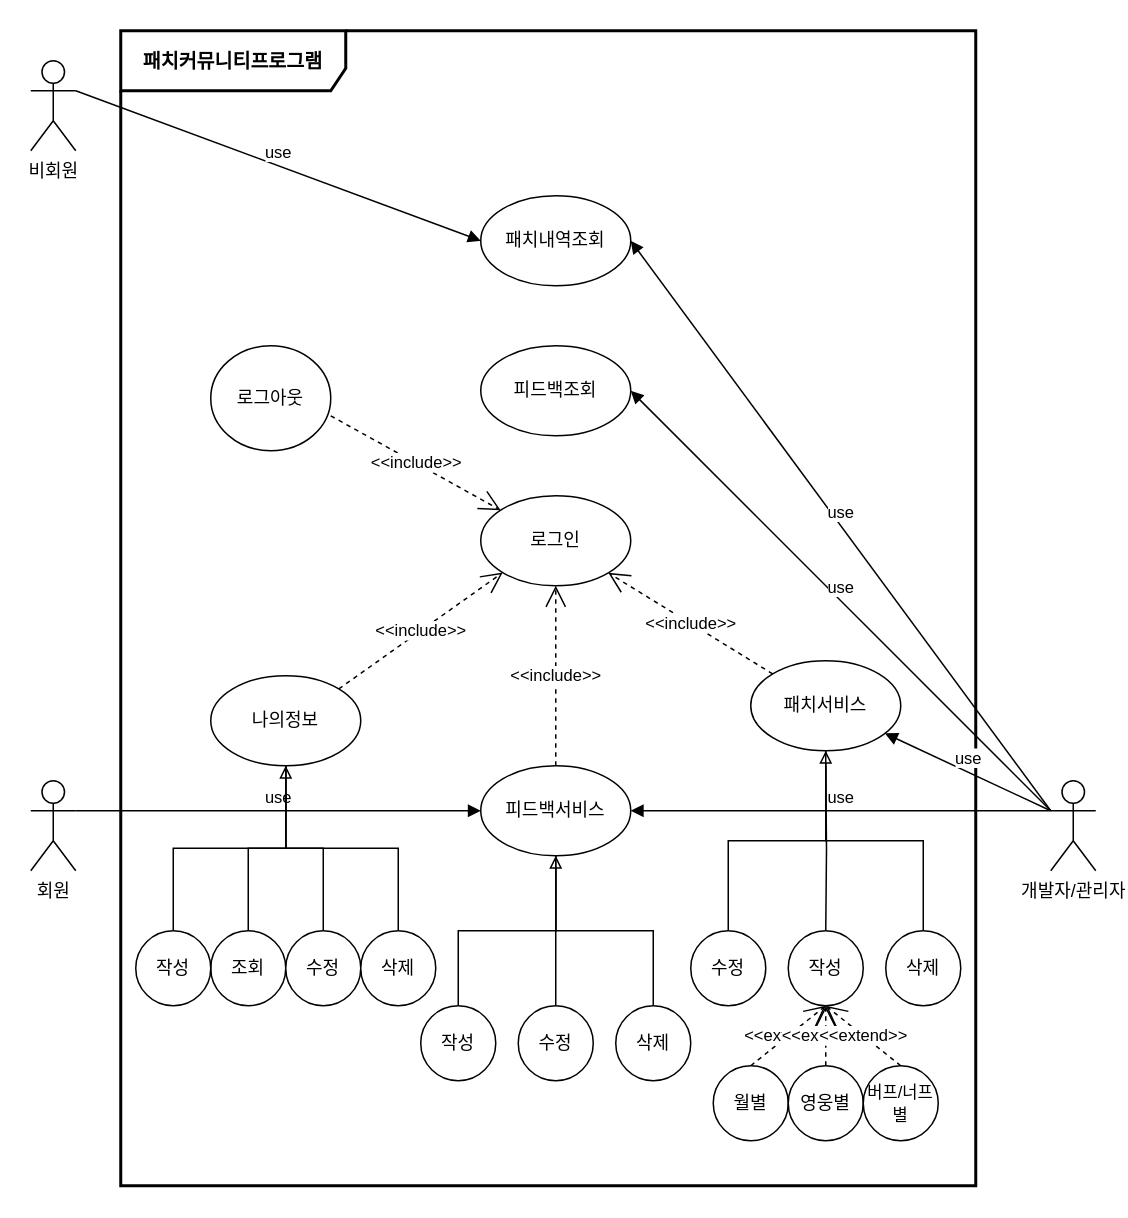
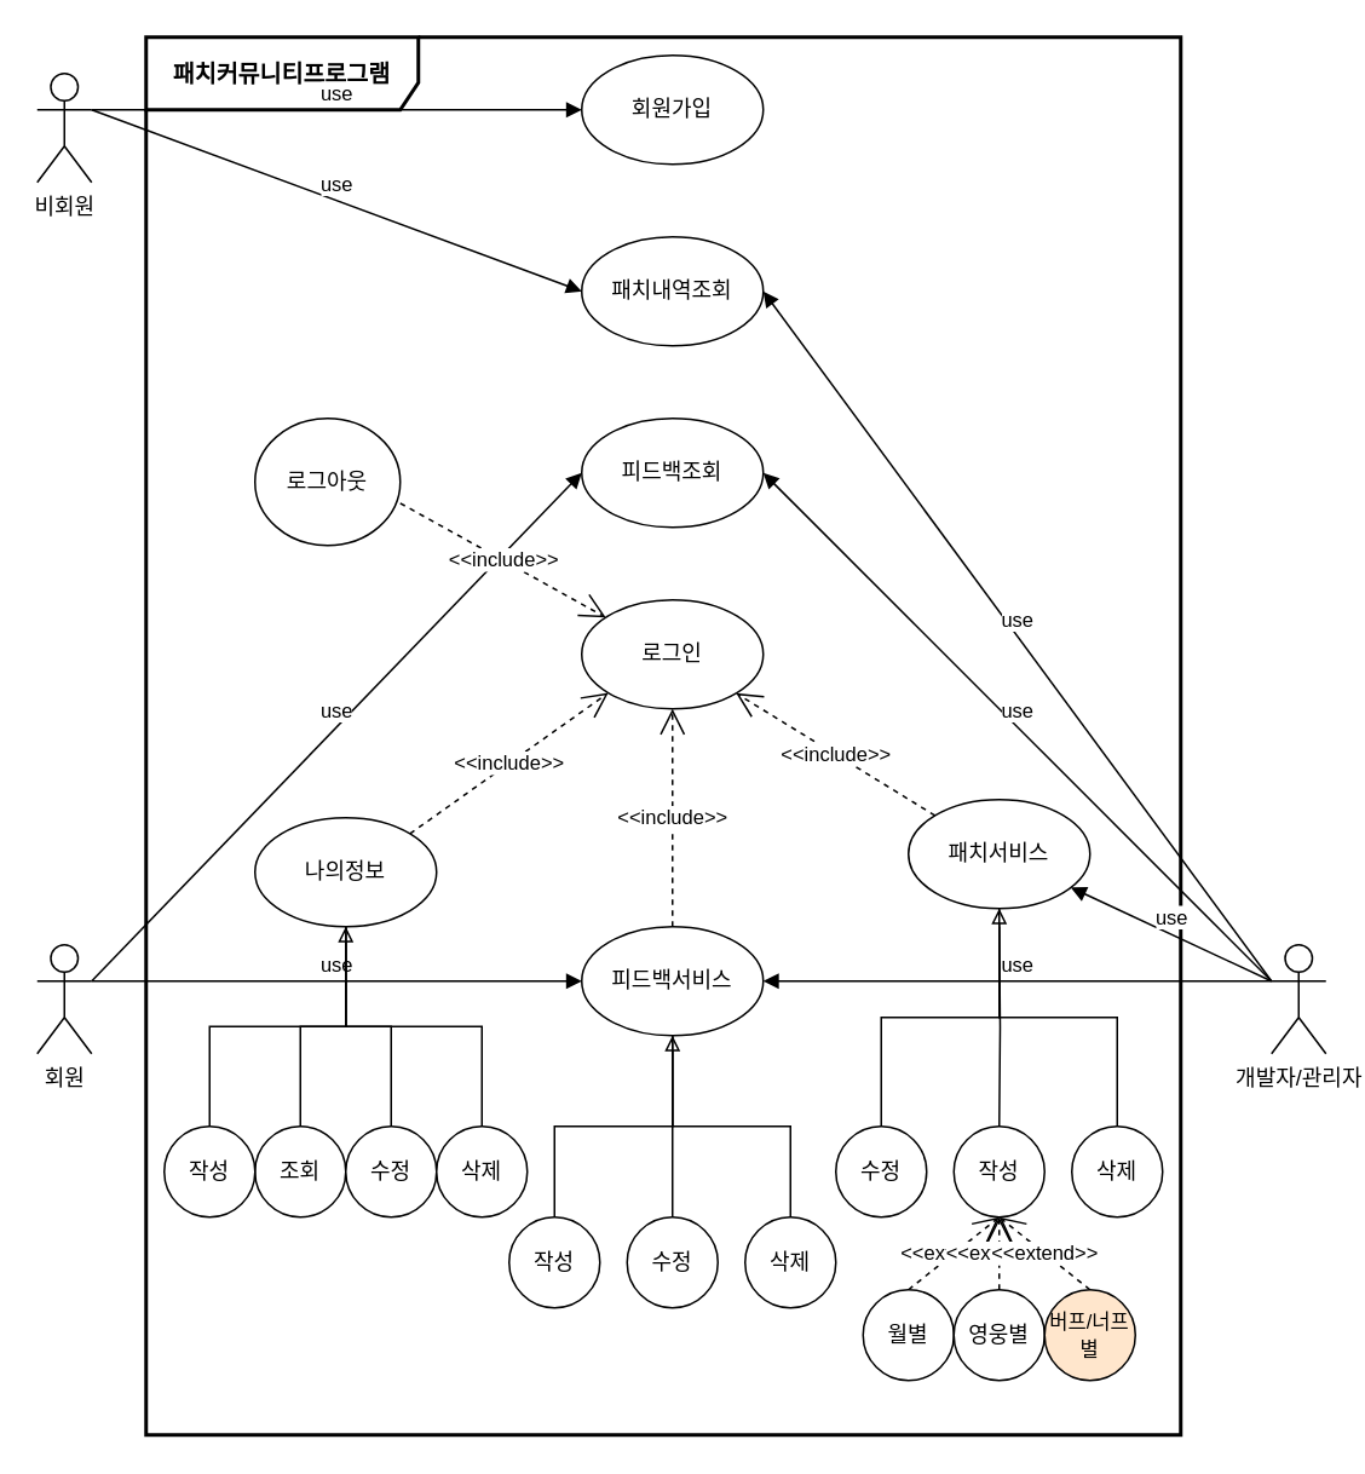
  <mxCell id="0" />
  <mxCell id="1" parent="0" />
  <mxCell id="2" value="&lt;font style=&quot;font-size: 13px;&quot;&gt;&lt;b&gt;패치커뮤니티프로그램&lt;/b&gt;&lt;/font&gt;" style="shape=umlFrame;whiteSpace=wrap;html=1;pointerEvents=0;width=150;height=40;strokeWidth=2;" parent="1" vertex="1"><mxGeometry x="80" y="20" width="570" height="770" as="geometry" /></mxCell>
  <mxCell id="3" value="비회원" style="shape=umlActor;verticalLabelPosition=bottom;verticalAlign=top;html=1;" parent="1" vertex="1"><mxGeometry x="20" y="40" width="30" height="60" as="geometry" /></mxCell>
  <mxCell id="4" value="회원" style="shape=umlActor;verticalLabelPosition=bottom;verticalAlign=top;html=1;" parent="1" vertex="1"><mxGeometry x="20" y="520" width="30" height="60" as="geometry" /></mxCell>
  <mxCell id="5" value="개발자/관리자" style="shape=umlActor;verticalLabelPosition=bottom;verticalAlign=top;html=1;" parent="1" vertex="1"><mxGeometry x="700" y="520" width="30" height="60" as="geometry" /></mxCell>
+ <mxCell id="6" value="회원가입" style="ellipse;whiteSpace=wrap;html=1;" parent="1" vertex="1"><mxGeometry x="320" y="30" width="100" height="60" as="geometry" /></mxCell>
  <mxCell id="7" value="패치내역조회" style="ellipse;whiteSpace=wrap;html=1;" parent="1" vertex="1"><mxGeometry x="320" y="130" width="100" height="60" as="geometry" /></mxCell>
  <mxCell id="8" value="로그인&lt;span style=&quot;color: rgba(0, 0, 0, 0); font-family: monospace; font-size: 0px; text-align: start; text-wrap-mode: nowrap;&quot;&gt;%3CmxGraphModel%3E%3Croot%3E%3CmxCell%20id%3D%220%22%2F%3E%3CmxCell%20id%3D%221%22%20parent%3D%220%22%2F%3E%3CmxCell%20id%3D%222%22%20value%3D%22%22%20style%3D%22ellipse%3BwhiteSpace%3Dwrap%3Bhtml%3D1%3B%22%20vertex%3D%221%22%20parent%3D%221%22%3E%3CmxGeometry%20x%3D%22350%22%20y%3D%2280%22%20width%3D%22100%22%20height%3D%2260%22%20as%3D%22geometry%22%2F%3E%3C%2FmxCell%3E%3C%2Froot%3E%3C%2FmxGraphModel%3E&lt;/span&gt;" style="ellipse;whiteSpace=wrap;html=1;" parent="1" vertex="1"><mxGeometry x="320" y="330" width="100" height="60" as="geometry" /></mxCell>
  <mxCell id="9" value="피드백조회" style="ellipse;whiteSpace=wrap;html=1;" parent="1" vertex="1"><mxGeometry x="320" y="230" width="100" height="60" as="geometry" /></mxCell>
  <mxCell id="10" value="패치서비스" style="ellipse;whiteSpace=wrap;html=1;" parent="1" vertex="1"><mxGeometry x="500" y="440" width="100" height="60" as="geometry" /></mxCell>
  <mxCell id="11" value="피드백서비스" style="ellipse;whiteSpace=wrap;html=1;" parent="1" vertex="1"><mxGeometry x="320" y="510" width="100" height="60" as="geometry" /></mxCell>
  <mxCell id="12" value="나의정보" style="ellipse;whiteSpace=wrap;html=1;" parent="1" vertex="1"><mxGeometry x="140" y="450" width="100" height="60" as="geometry" /></mxCell>
  <mxCell id="13" value="로그아웃" style="ellipse;whiteSpace=wrap;html=1;" parent="1" vertex="1"><mxGeometry x="140" y="230" width="80" height="70" as="geometry" /></mxCell>
+ <mxCell id="14" value="use" style="html=1;verticalAlign=bottom;endArrow=block;curved=0;rounded=0;exitX=1;exitY=0.333;exitDx=0;exitDy=0;exitPerimeter=0;entryX=0;entryY=0.5;entryDx=0;entryDy=0;" parent="1" source="3" target="6" edge="1"><mxGeometry width="80" relative="1" as="geometry"><mxPoint x="120" y="80" as="sourcePoint" /><mxPoint x="200" y="80" as="targetPoint" /></mxGeometry></mxCell>
  <mxCell id="15" value="use" style="html=1;verticalAlign=bottom;endArrow=block;curved=0;rounded=0;exitX=0;exitY=0.333;exitDx=0;exitDy=0;exitPerimeter=0;entryX=1;entryY=0.5;entryDx=0;entryDy=0;" parent="1" source="5" target="7" edge="1"><mxGeometry width="80" relative="1" as="geometry"><mxPoint x="730" y="150" as="sourcePoint" /><mxPoint x="1000" y="120" as="targetPoint" /></mxGeometry></mxCell>
  <mxCell id="16" value="use" style="html=1;verticalAlign=bottom;endArrow=block;curved=0;rounded=0;exitX=0;exitY=0.333;exitDx=0;exitDy=0;exitPerimeter=0;entryX=1;entryY=0.5;entryDx=0;entryDy=0;" parent="1" source="5" target="9" edge="1"><mxGeometry width="80" relative="1" as="geometry"><mxPoint x="1000" y="190" as="sourcePoint" /><mxPoint x="1270" y="160" as="targetPoint" /></mxGeometry></mxCell>
+ <mxCell id="17" value="use" style="html=1;verticalAlign=bottom;endArrow=block;curved=0;rounded=0;entryX=0;entryY=0.5;entryDx=0;entryDy=0;exitX=1;exitY=0.333;exitDx=0;exitDy=0;exitPerimeter=0;" parent="1" source="4" target="9" edge="1"><mxGeometry width="80" relative="1" as="geometry"><mxPoint x="60" y="540" as="sourcePoint" /><mxPoint x="1020" y="340" as="targetPoint" /></mxGeometry></mxCell>
  <mxCell id="18" value="use" style="html=1;verticalAlign=bottom;endArrow=block;curved=0;rounded=0;exitX=1;exitY=0.333;exitDx=0;exitDy=0;exitPerimeter=0;" parent="1" source="4" target="11" edge="1"><mxGeometry width="80" relative="1" as="geometry"><mxPoint x="750" y="390" as="sourcePoint" /><mxPoint x="1020" y="360" as="targetPoint" /></mxGeometry></mxCell>
  <mxCell id="19" value="&amp;lt;&amp;lt;include&amp;gt;&amp;gt;" style="endArrow=open;endSize=12;dashed=1;html=1;rounded=0;exitX=1;exitY=0.667;exitDx=0;exitDy=0;exitPerimeter=0;" parent="1" source="13" target="8" edge="1"><mxGeometry width="160" relative="1" as="geometry"><mxPoint x="620" y="390" as="sourcePoint" /><mxPoint x="780" y="390" as="targetPoint" /></mxGeometry></mxCell>
  <mxCell id="20" value="&amp;lt;&amp;lt;include&amp;gt;&amp;gt;" style="endArrow=open;endSize=12;dashed=1;html=1;rounded=0;exitX=0.5;exitY=0;exitDx=0;exitDy=0;entryX=0.5;entryY=1;entryDx=0;entryDy=0;" parent="1" source="11" target="8" edge="1"><mxGeometry width="160" relative="1" as="geometry"><mxPoint x="630" y="270" as="sourcePoint" /><mxPoint x="727" y="337" as="targetPoint" /></mxGeometry></mxCell>
  <mxCell id="21" value="&amp;lt;&amp;lt;include&amp;gt;&amp;gt;" style="endArrow=open;endSize=12;dashed=1;html=1;rounded=0;exitX=0;exitY=0;exitDx=0;exitDy=0;" parent="1" source="10" target="8" edge="1"><mxGeometry width="160" relative="1" as="geometry"><mxPoint x="700" y="340" as="sourcePoint" /><mxPoint x="797" y="407" as="targetPoint" /></mxGeometry></mxCell>
  <mxCell id="22" value="&amp;lt;&amp;lt;include&amp;gt;&amp;gt;" style="endArrow=open;endSize=12;dashed=1;html=1;rounded=0;exitX=1;exitY=0;exitDx=0;exitDy=0;entryX=0;entryY=1;entryDx=0;entryDy=0;" parent="1" source="12" target="8" edge="1"><mxGeometry width="160" relative="1" as="geometry"><mxPoint x="740" y="350" as="sourcePoint" /><mxPoint x="837" y="417" as="targetPoint" /></mxGeometry></mxCell>
  <mxCell id="23" value="use" style="html=1;verticalAlign=bottom;endArrow=block;curved=0;rounded=0;" parent="1" target="10" edge="1"><mxGeometry width="80" relative="1" as="geometry"><mxPoint x="700" y="540" as="sourcePoint" /><mxPoint x="620" y="490" as="targetPoint" /></mxGeometry></mxCell>
  <mxCell id="24" value="use" style="html=1;verticalAlign=bottom;endArrow=block;curved=0;rounded=0;entryX=1;entryY=0.5;entryDx=0;entryDy=0;" parent="1" target="11" edge="1"><mxGeometry width="80" relative="1" as="geometry"><mxPoint x="700" y="540" as="sourcePoint" /><mxPoint x="740" y="540" as="targetPoint" /></mxGeometry></mxCell>
  <mxCell id="25" value="" style="html=1;verticalAlign=bottom;endArrow=block;rounded=0;exitX=0.5;exitY=0;exitDx=0;exitDy=0;entryX=0.5;entryY=1;entryDx=0;entryDy=0;edgeStyle=orthogonalEdgeStyle;endFill=0;" parent="1" source="26" target="11" edge="1"><mxGeometry width="80" relative="1" as="geometry"><mxPoint x="1090" y="600" as="sourcePoint" /><mxPoint x="810" y="420" as="targetPoint" /></mxGeometry></mxCell>
  <mxCell id="26" value="작성" style="ellipse;whiteSpace=wrap;html=1;" parent="1" vertex="1"><mxGeometry x="280" y="670" width="50" height="50" as="geometry" /></mxCell>
  <mxCell id="27" value="수정" style="ellipse;whiteSpace=wrap;html=1;" parent="1" vertex="1"><mxGeometry x="345" y="670" width="50" height="50" as="geometry" /></mxCell>
  <mxCell id="28" value="삭제" style="ellipse;whiteSpace=wrap;html=1;" parent="1" vertex="1"><mxGeometry x="410" y="670" width="50" height="50" as="geometry" /></mxCell>
  <mxCell id="29" value="" style="html=1;verticalAlign=bottom;endArrow=none;rounded=0;exitX=0.5;exitY=0;exitDx=0;exitDy=0;strokeColor=default;edgeStyle=orthogonalEdgeStyle;startFill=0;entryX=0.5;entryY=1;entryDx=0;entryDy=0;" parent="1" source="27" target="11" edge="1"><mxGeometry width="80" relative="1" as="geometry"><mxPoint x="660" y="390" as="sourcePoint" /><mxPoint x="740" y="390" as="targetPoint" /></mxGeometry></mxCell>
  <mxCell id="30" value="작성" style="ellipse;whiteSpace=wrap;html=1;" parent="1" vertex="1"><mxGeometry x="525" y="620" width="50" height="50" as="geometry" /></mxCell>
  <mxCell id="31" value="삭제" style="ellipse;whiteSpace=wrap;html=1;" parent="1" vertex="1"><mxGeometry x="590" y="620" width="50" height="50" as="geometry" /></mxCell>
  <mxCell id="32" value="수정" style="ellipse;whiteSpace=wrap;html=1;" parent="1" vertex="1"><mxGeometry x="460" y="620" width="50" height="50" as="geometry" /></mxCell>
  <mxCell id="33" value="조회" style="ellipse;whiteSpace=wrap;html=1;" parent="1" vertex="1"><mxGeometry x="140" y="620" width="50" height="50" as="geometry" /></mxCell>
  <mxCell id="34" value="수정" style="ellipse;whiteSpace=wrap;html=1;" parent="1" vertex="1"><mxGeometry x="190" y="620" width="50" height="50" as="geometry" /></mxCell>
  <mxCell id="35" value="작성" style="ellipse;whiteSpace=wrap;html=1;" parent="1" vertex="1"><mxGeometry x="90" y="620" width="50" height="50" as="geometry" /></mxCell>
  <mxCell id="36" value="" style="html=1;verticalAlign=bottom;endArrow=block;rounded=0;exitX=0.5;exitY=0;exitDx=0;exitDy=0;entryX=0.5;entryY=1;entryDx=0;entryDy=0;edgeStyle=orthogonalEdgeStyle;endFill=0;" parent="1" source="35" target="12" edge="1"><mxGeometry width="80" relative="1" as="geometry"><mxPoint x="990" y="420" as="sourcePoint" /><mxPoint x="1055" y="390" as="targetPoint" /></mxGeometry></mxCell>
  <mxCell id="37" value="" style="html=1;verticalAlign=bottom;endArrow=none;rounded=0;strokeColor=default;edgeStyle=orthogonalEdgeStyle;startFill=0;entryX=0.5;entryY=0;entryDx=0;entryDy=0;exitX=0.5;exitY=1;exitDx=0;exitDy=0;" parent="1" source="12" target="34" edge="1"><mxGeometry width="80" relative="1" as="geometry"><mxPoint x="190" y="520" as="sourcePoint" /><mxPoint x="910" y="410" as="targetPoint" /></mxGeometry></mxCell>
  <mxCell id="38" value="" style="html=1;verticalAlign=bottom;endArrow=block;rounded=0;exitX=0.5;exitY=0;exitDx=0;exitDy=0;entryX=0.5;entryY=1;entryDx=0;entryDy=0;edgeStyle=orthogonalEdgeStyle;endFill=0;" parent="1" source="32" target="10" edge="1"><mxGeometry width="80" relative="1" as="geometry"><mxPoint x="1230" y="420" as="sourcePoint" /><mxPoint x="1295" y="380" as="targetPoint" /></mxGeometry></mxCell>
  <mxCell id="39" value="" style="html=1;verticalAlign=bottom;endArrow=none;rounded=0;strokeColor=default;edgeStyle=orthogonalEdgeStyle;startFill=0;entryX=0.5;entryY=0;entryDx=0;entryDy=0;" parent="1" target="30" edge="1"><mxGeometry width="80" relative="1" as="geometry"><mxPoint x="550" y="510" as="sourcePoint" /><mxPoint x="1125" y="500" as="targetPoint" /></mxGeometry></mxCell>
  <mxCell id="40" value="" style="html=1;verticalAlign=bottom;endArrow=none;rounded=0;strokeColor=default;edgeStyle=orthogonalEdgeStyle;startFill=0;exitX=0.5;exitY=0;exitDx=0;exitDy=0;entryX=0.5;entryY=1;entryDx=0;entryDy=0;" parent="1" source="31" target="10" edge="1"><mxGeometry width="80" relative="1" as="geometry"><mxPoint x="1120" y="420" as="sourcePoint" /><mxPoint x="1140" y="390" as="targetPoint" /></mxGeometry></mxCell>
  <mxCell id="41" value="삭제" style="ellipse;whiteSpace=wrap;html=1;" parent="1" vertex="1"><mxGeometry x="240" y="620" width="50" height="50" as="geometry" /></mxCell>
  <mxCell id="42" value="" style="html=1;verticalAlign=bottom;endArrow=none;rounded=0;strokeColor=default;edgeStyle=orthogonalEdgeStyle;startFill=0;entryX=0.5;entryY=0;entryDx=0;entryDy=0;exitX=0.5;exitY=1;exitDx=0;exitDy=0;" parent="1" source="12" target="41" edge="1"><mxGeometry width="80" relative="1" as="geometry"><mxPoint x="400" y="530" as="sourcePoint" /><mxPoint x="425" y="570" as="targetPoint" /></mxGeometry></mxCell>
  <mxCell id="43" value="" style="html=1;verticalAlign=bottom;endArrow=none;rounded=0;strokeColor=default;edgeStyle=orthogonalEdgeStyle;startFill=0;exitX=0.5;exitY=1;exitDx=0;exitDy=0;" parent="1" source="12" target="33" edge="1"><mxGeometry width="80" relative="1" as="geometry"><mxPoint x="360" y="550" as="sourcePoint" /><mxPoint x="435" y="660" as="targetPoint" /></mxGeometry></mxCell>
  <mxCell id="44" value="" style="html=1;verticalAlign=bottom;endArrow=none;rounded=0;exitX=0.5;exitY=0;exitDx=0;exitDy=0;strokeColor=default;edgeStyle=orthogonalEdgeStyle;startFill=0;entryX=0.5;entryY=1;entryDx=0;entryDy=0;" parent="1" source="28" target="11" edge="1"><mxGeometry width="80" relative="1" as="geometry"><mxPoint x="650" y="720" as="sourcePoint" /><mxPoint x="650" y="620" as="targetPoint" /></mxGeometry></mxCell>
  <mxCell id="45" value="&amp;lt;&amp;lt;extend&amp;gt;&amp;gt;" style="endArrow=open;endSize=12;dashed=1;html=1;rounded=0;exitX=0.5;exitY=0;exitDx=0;exitDy=0;entryX=0.5;entryY=1;entryDx=0;entryDy=0;" parent="1" source="46" target="30" edge="1"><mxGeometry width="160" relative="1" as="geometry"><mxPoint x="620" y="590" as="sourcePoint" /><mxPoint x="780" y="590" as="targetPoint" /></mxGeometry></mxCell>
  <mxCell id="46" value="월별" style="ellipse;whiteSpace=wrap;html=1;" parent="1" vertex="1"><mxGeometry x="475" y="710" width="50" height="50" as="geometry" /></mxCell>
  <mxCell id="47" value="영웅별" style="ellipse;whiteSpace=wrap;html=1;" parent="1" vertex="1"><mxGeometry x="525" y="710" width="50" height="50" as="geometry" /></mxCell>
  <mxCell id="48" value="&amp;lt;&amp;lt;extend&amp;gt;&amp;gt;" style="endArrow=open;endSize=12;dashed=1;html=1;rounded=0;exitX=0.5;exitY=0;exitDx=0;exitDy=0;entryX=0.5;entryY=1;entryDx=0;entryDy=0;" parent="1" source="47" target="30" edge="1"><mxGeometry width="160" relative="1" as="geometry"><mxPoint x="660" y="720" as="sourcePoint" /><mxPoint x="695" y="680" as="targetPoint" /></mxGeometry></mxCell>
- <mxCell id="49" value="&lt;font style=&quot;font-size: 11px;&quot;&gt;버프/너프별&lt;/font&gt;" style="ellipse;whiteSpace=wrap;html=1;" parent="1" vertex="1"><mxGeometry x="575" y="710" width="50" height="50" as="geometry" /></mxCell>
+ <mxCell id="49" value="&lt;font style=&quot;font-size: 11px;&quot;&gt;버프/너프별&lt;/font&gt;" style="ellipse;whiteSpace=wrap;html=1;fillColor=#ffe6cc;" parent="1" vertex="1"><mxGeometry x="575" y="710" width="50" height="50" as="geometry" /></mxCell>
  <mxCell id="50" value="&amp;lt;&amp;lt;extend&amp;gt;&amp;gt;" style="endArrow=open;endSize=12;dashed=1;html=1;rounded=0;exitX=0.5;exitY=0;exitDx=0;exitDy=0;entryX=0.5;entryY=1;entryDx=0;entryDy=0;" parent="1" source="49" target="30" edge="1"><mxGeometry width="160" relative="1" as="geometry"><mxPoint x="760" y="720" as="sourcePoint" /><mxPoint x="810" y="680" as="targetPoint" /></mxGeometry></mxCell>
  <mxCell id="51" value="use" style="html=1;verticalAlign=bottom;endArrow=block;curved=0;rounded=0;exitX=1;exitY=0.333;exitDx=0;exitDy=0;exitPerimeter=0;entryX=0;entryY=0.5;entryDx=0;entryDy=0;" edge="1" parent="1" source="3" target="7"><mxGeometry width="80" relative="1" as="geometry"><mxPoint x="70" y="180" as="sourcePoint" /><mxPoint x="340" y="180" as="targetPoint" /></mxGeometry></mxCell>
